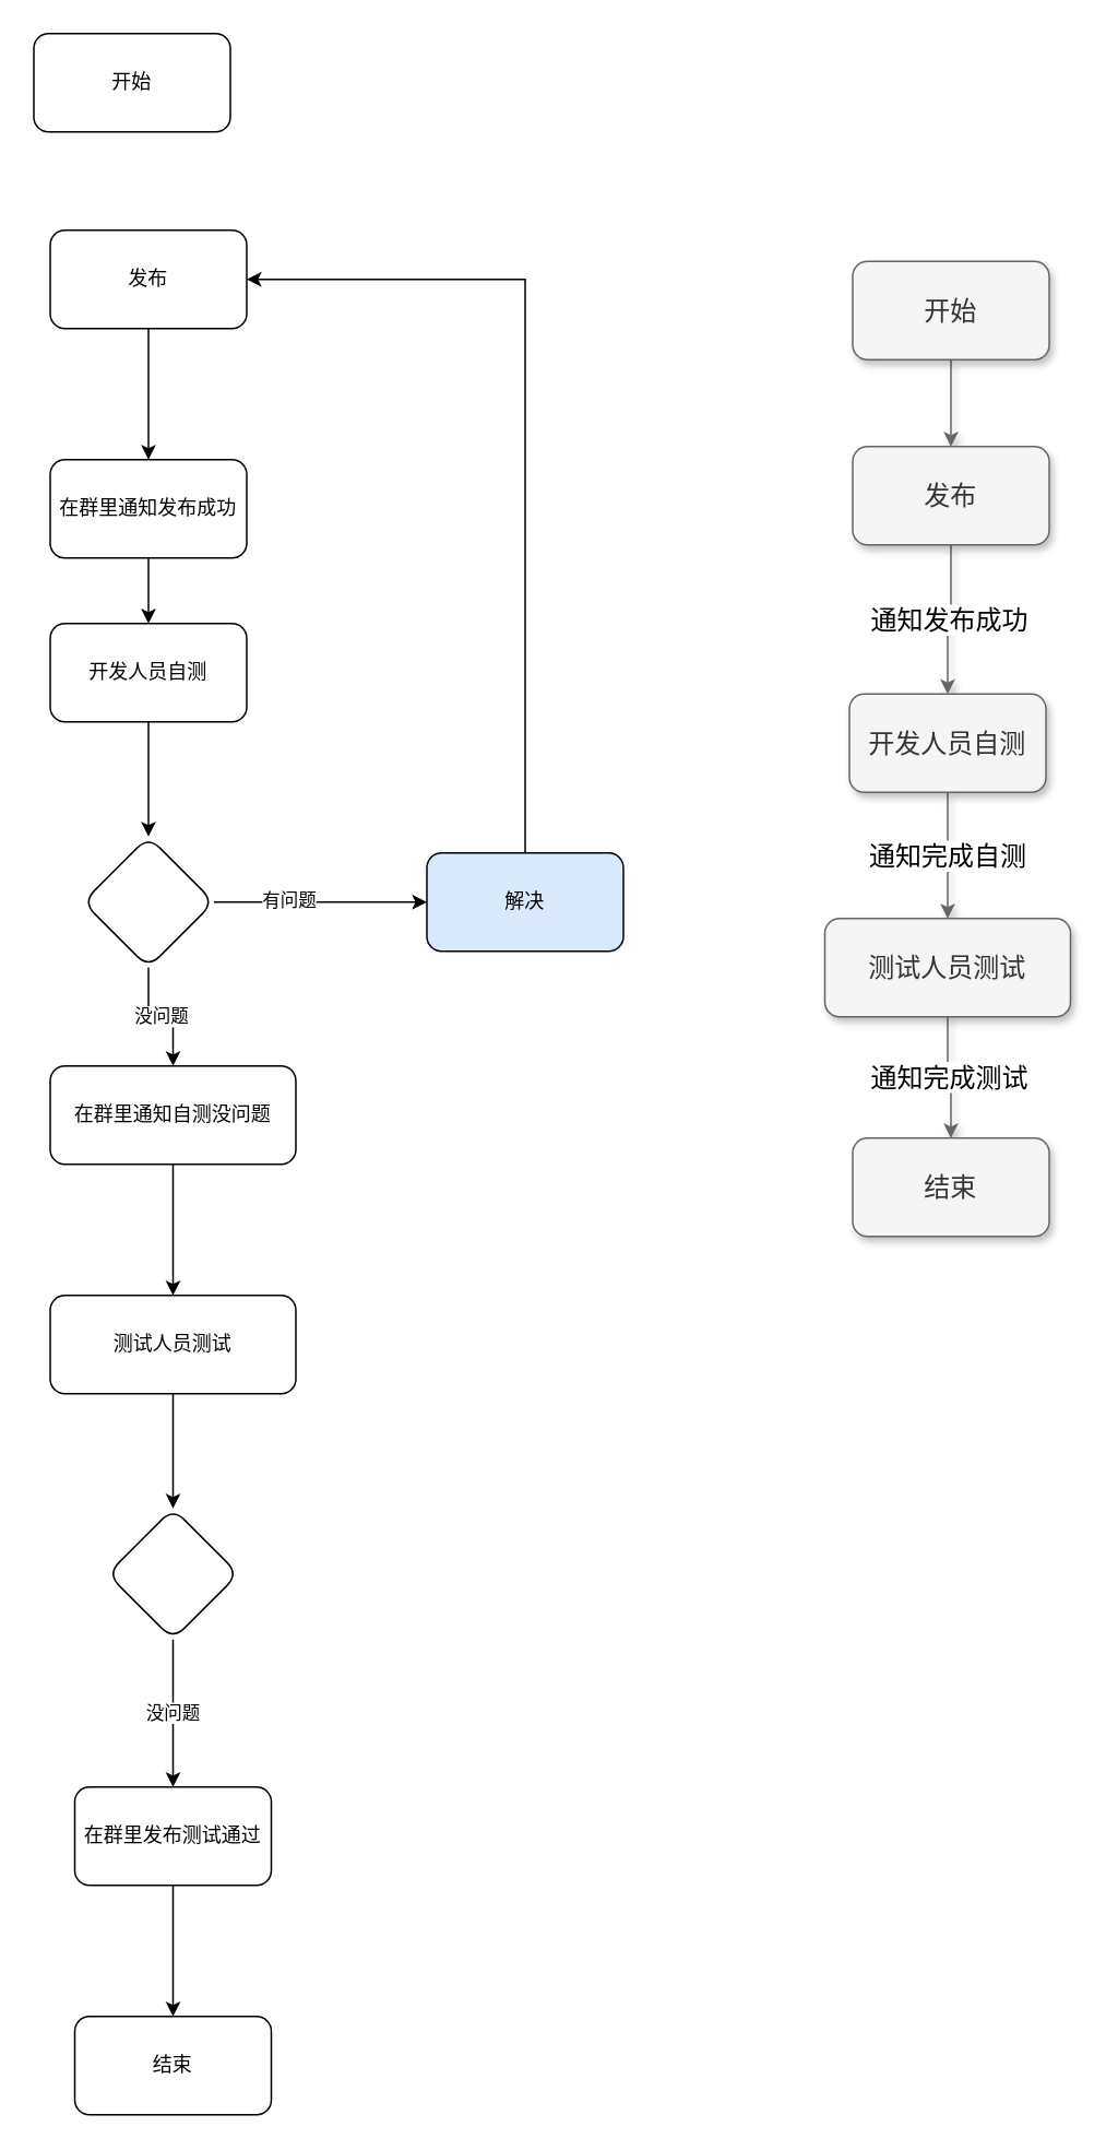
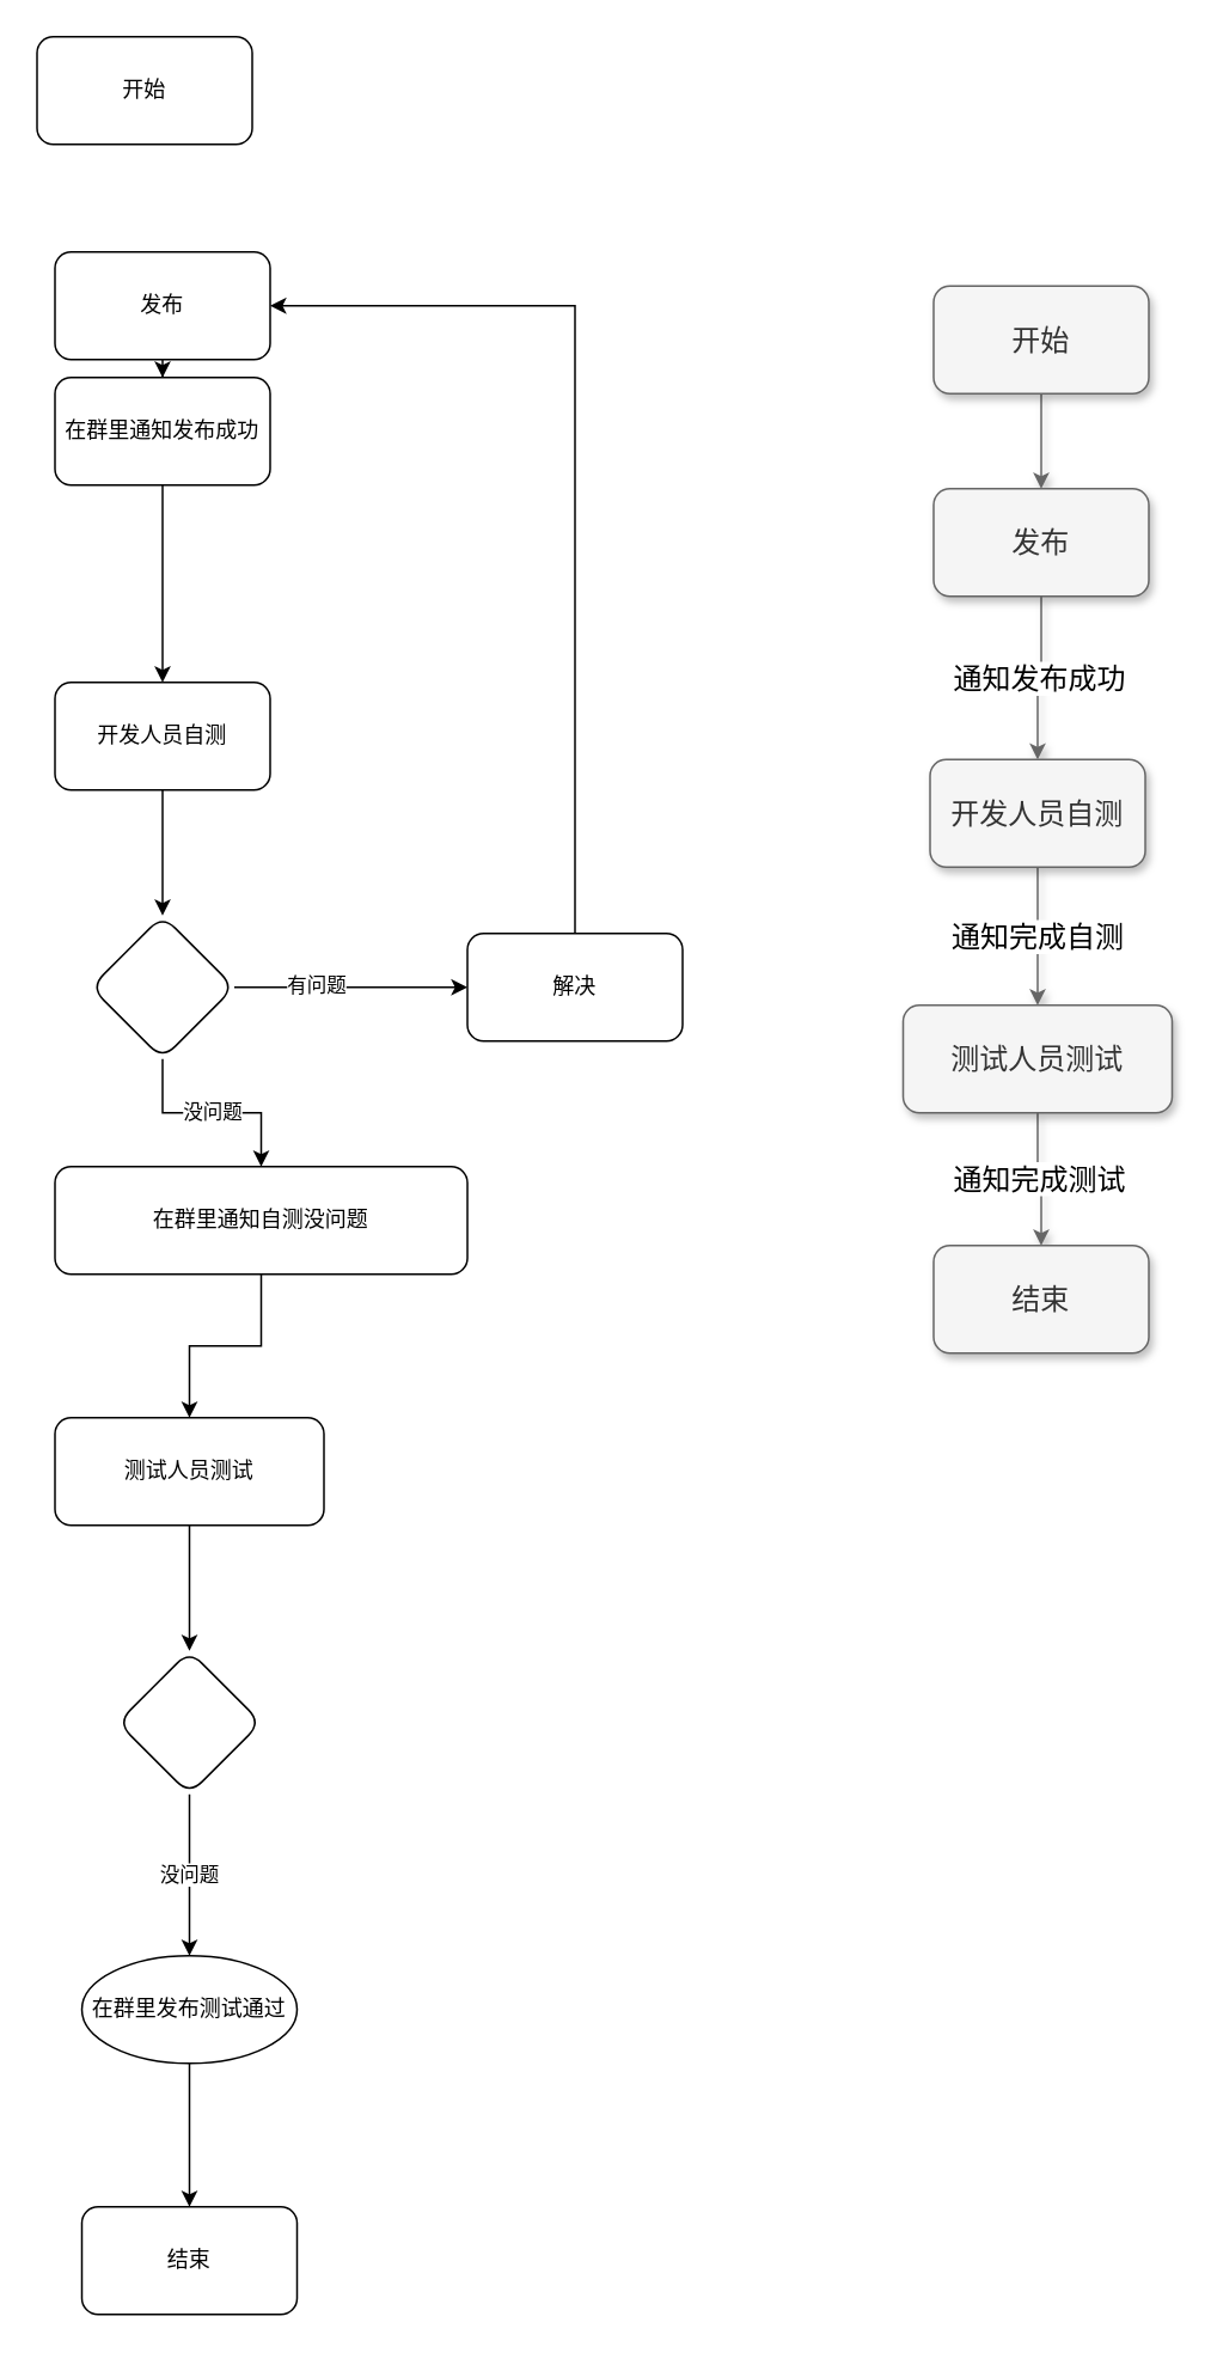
  <mxCell id="0" />
  <mxCell id="1" parent="0" />
  <mxCell id="2" value="开始" style="rounded=1;whiteSpace=wrap;html=1;" vertex="1" parent="1"><mxGeometry x="20" y="20" width="120" height="60" as="geometry" /></mxCell>
  <mxCell id="3" value="" style="edgeStyle=orthogonalEdgeStyle;rounded=0;orthogonalLoop=1;jettySize=auto;html=1;" edge="1" parent="1" source="4" target="16"><mxGeometry relative="1" as="geometry" /></mxCell>
  <mxCell id="4" value="发布" style="rounded=1;whiteSpace=wrap;html=1;" vertex="1" parent="1"><mxGeometry x="30" y="140" width="120" height="60" as="geometry" /></mxCell>
  <mxCell id="5" value="" style="edgeStyle=orthogonalEdgeStyle;rounded=0;orthogonalLoop=1;jettySize=auto;html=1;" edge="1" parent="1" source="6" target="10"><mxGeometry relative="1" as="geometry" /></mxCell>
  <mxCell id="6" value="开发人员自测" style="rounded=1;whiteSpace=wrap;html=1;" vertex="1" parent="1"><mxGeometry x="30" y="380" width="120" height="60" as="geometry" /></mxCell>
  <mxCell id="7" value="" style="edgeStyle=orthogonalEdgeStyle;rounded=0;orthogonalLoop=1;jettySize=auto;html=1;" edge="1" parent="1" source="10" target="12"><mxGeometry relative="1" as="geometry" /></mxCell>
  <mxCell id="8" value="有问题" style="edgeLabel;html=1;align=center;verticalAlign=middle;resizable=0;points=[];" vertex="1" connectable="0" parent="7"><mxGeometry x="-0.307" y="2" relative="1" as="geometry"><mxPoint as="offset" /></mxGeometry></mxCell>
  <mxCell id="9" value="没问题" style="edgeStyle=orthogonalEdgeStyle;rounded=0;orthogonalLoop=1;jettySize=auto;html=1;" edge="1" parent="1" source="10" target="14"><mxGeometry relative="1" as="geometry" /></mxCell>
  <mxCell id="10" value="" style="rhombus;whiteSpace=wrap;html=1;rounded=1;" vertex="1" parent="1"><mxGeometry x="50" y="510" width="80" height="80" as="geometry" /></mxCell>
  <mxCell id="11" style="edgeStyle=orthogonalEdgeStyle;rounded=0;orthogonalLoop=1;jettySize=auto;html=1;entryX=1;entryY=0.5;entryDx=0;entryDy=0;" edge="1" parent="1" source="12" target="4"><mxGeometry relative="1" as="geometry"><mxPoint x="430" y="180" as="targetPoint" /><Array as="points"><mxPoint x="320" y="170" /></Array></mxGeometry></mxCell>
- <mxCell id="12" value="解决" style="whiteSpace=wrap;html=1;rounded=1;fillColor=#dae8fc;" vertex="1" parent="1"><mxGeometry x="260" y="520" width="120" height="60" as="geometry" /></mxCell>
+ <mxCell id="12" value="解决" style="whiteSpace=wrap;html=1;rounded=1;" vertex="1" parent="1"><mxGeometry x="260" y="520" width="120" height="60" as="geometry" /></mxCell>
  <mxCell id="13" value="" style="edgeStyle=orthogonalEdgeStyle;rounded=0;orthogonalLoop=1;jettySize=auto;html=1;" edge="1" parent="1" source="14" target="18"><mxGeometry relative="1" as="geometry" /></mxCell>
- <mxCell id="14" value="在群里通知自测没问题" style="whiteSpace=wrap;html=1;rounded=1;" vertex="1" parent="1"><mxGeometry x="30" y="650" width="150" height="60" as="geometry" /></mxCell>
+ <mxCell id="14" value="在群里通知自测没问题" style="whiteSpace=wrap;html=1;rounded=1;" vertex="1" parent="1"><mxGeometry x="30" y="650" width="230" height="60" as="geometry" /></mxCell>
  <mxCell id="15" value="" style="edgeStyle=orthogonalEdgeStyle;rounded=0;orthogonalLoop=1;jettySize=auto;html=1;" edge="1" parent="1" source="16" target="6"><mxGeometry relative="1" as="geometry" /></mxCell>
- <mxCell id="16" value="在群里通知发布成功" style="whiteSpace=wrap;html=1;rounded=1;" vertex="1" parent="1"><mxGeometry x="30" y="280" width="120" height="60" as="geometry" /></mxCell>
+ <mxCell id="16" value="在群里通知发布成功" style="whiteSpace=wrap;html=1;rounded=1;" vertex="1" parent="1"><mxGeometry x="30" y="210" width="120" height="60" as="geometry" /></mxCell>
  <mxCell id="17" value="" style="edgeStyle=orthogonalEdgeStyle;rounded=0;orthogonalLoop=1;jettySize=auto;html=1;" edge="1" parent="1" source="18" target="20"><mxGeometry relative="1" as="geometry" /></mxCell>
  <mxCell id="18" value="测试人员测试" style="whiteSpace=wrap;html=1;rounded=1;" vertex="1" parent="1"><mxGeometry x="30" y="790" width="150" height="60" as="geometry" /></mxCell>
  <mxCell id="19" value="没问题" style="edgeStyle=orthogonalEdgeStyle;rounded=0;orthogonalLoop=1;jettySize=auto;html=1;" edge="1" parent="1" source="20" target="22"><mxGeometry relative="1" as="geometry" /></mxCell>
  <mxCell id="20" value="" style="rhombus;whiteSpace=wrap;html=1;rounded=1;" vertex="1" parent="1"><mxGeometry x="65" y="920" width="80" height="80" as="geometry" /></mxCell>
  <mxCell id="21" value="" style="edgeStyle=orthogonalEdgeStyle;rounded=0;orthogonalLoop=1;jettySize=auto;html=1;" edge="1" parent="1" source="22" target="23"><mxGeometry relative="1" as="geometry" /></mxCell>
- <mxCell id="22" value="在群里发布测试通过" style="whiteSpace=wrap;html=1;rounded=1;" vertex="1" parent="1"><mxGeometry x="45" y="1090" width="120" height="60" as="geometry" /></mxCell>
+ <mxCell id="22" value="在群里发布测试通过" style="ellipse;whiteSpace=wrap;html=1;" vertex="1" parent="1"><mxGeometry x="45" y="1090" width="120" height="60" as="geometry" /></mxCell>
  <mxCell id="23" value="结束" style="whiteSpace=wrap;html=1;rounded=1;" vertex="1" parent="1"><mxGeometry x="45" y="1230" width="120" height="60" as="geometry" /></mxCell>
  <mxCell id="24" value="" style="edgeStyle=orthogonalEdgeStyle;rounded=0;orthogonalLoop=1;jettySize=auto;html=1;fontSize=16;fillColor=#f5f5f5;strokeColor=#666666;shadow=1;" edge="1" parent="1" source="25" target="27"><mxGeometry relative="1" as="geometry" /></mxCell>
  <mxCell id="25" value="开始" style="rounded=1;whiteSpace=wrap;html=1;fontSize=16;fillColor=#f5f5f5;fontColor=#333333;strokeColor=#666666;shadow=1;" vertex="1" parent="1"><mxGeometry x="520" y="159" width="120" height="60" as="geometry" /></mxCell>
  <mxCell id="26" value="通知发布成功" style="edgeStyle=orthogonalEdgeStyle;rounded=0;orthogonalLoop=1;jettySize=auto;html=1;fontSize=16;fillColor=#f5f5f5;strokeColor=#666666;shadow=1;" edge="1" parent="1" source="27" target="29"><mxGeometry relative="1" as="geometry" /></mxCell>
  <mxCell id="27" value="发布" style="rounded=1;whiteSpace=wrap;html=1;fontSize=16;fillColor=#f5f5f5;fontColor=#333333;strokeColor=#666666;shadow=1;" vertex="1" parent="1"><mxGeometry x="520" y="272" width="120" height="60" as="geometry" /></mxCell>
  <mxCell id="28" value="通知完成自测" style="edgeStyle=orthogonalEdgeStyle;rounded=0;orthogonalLoop=1;jettySize=auto;html=1;fontSize=16;fillColor=#f5f5f5;strokeColor=#666666;shadow=1;" edge="1" parent="1" source="29" target="31"><mxGeometry relative="1" as="geometry" /></mxCell>
  <mxCell id="29" value="开发人员自测" style="rounded=1;whiteSpace=wrap;html=1;fontSize=16;fillColor=#f5f5f5;fontColor=#333333;strokeColor=#666666;shadow=1;" vertex="1" parent="1"><mxGeometry x="518" y="423" width="120" height="60" as="geometry" /></mxCell>
  <mxCell id="30" value="通知完成测试" style="edgeStyle=orthogonalEdgeStyle;rounded=0;orthogonalLoop=1;jettySize=auto;html=1;fontSize=16;fillColor=#f5f5f5;strokeColor=#666666;shadow=1;" edge="1" parent="1" source="31" target="32"><mxGeometry relative="1" as="geometry" /></mxCell>
  <mxCell id="31" value="测试人员测试" style="whiteSpace=wrap;html=1;rounded=1;fontSize=16;fillColor=#f5f5f5;fontColor=#333333;strokeColor=#666666;shadow=1;" vertex="1" parent="1"><mxGeometry x="503" y="560" width="150" height="60" as="geometry" /></mxCell>
  <mxCell id="32" value="结束" style="whiteSpace=wrap;html=1;rounded=1;fontSize=16;fillColor=#f5f5f5;fontColor=#333333;strokeColor=#666666;shadow=1;" vertex="1" parent="1"><mxGeometry x="520" y="694" width="120" height="60" as="geometry" /></mxCell>
